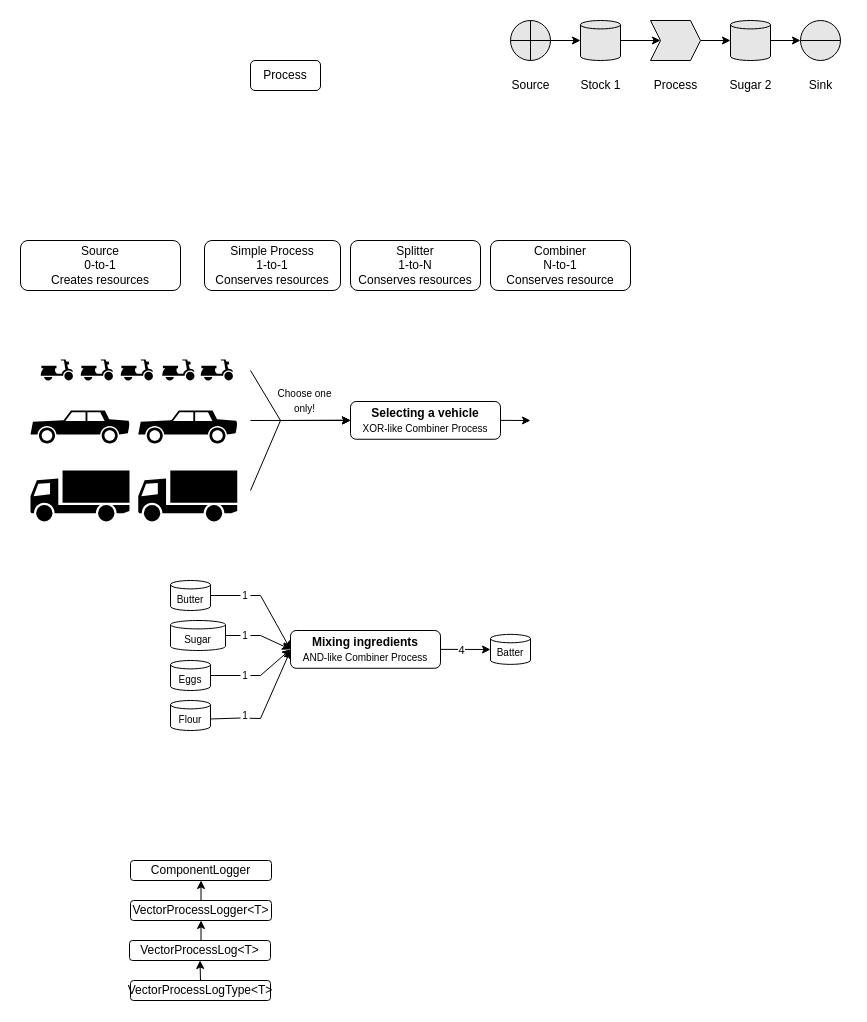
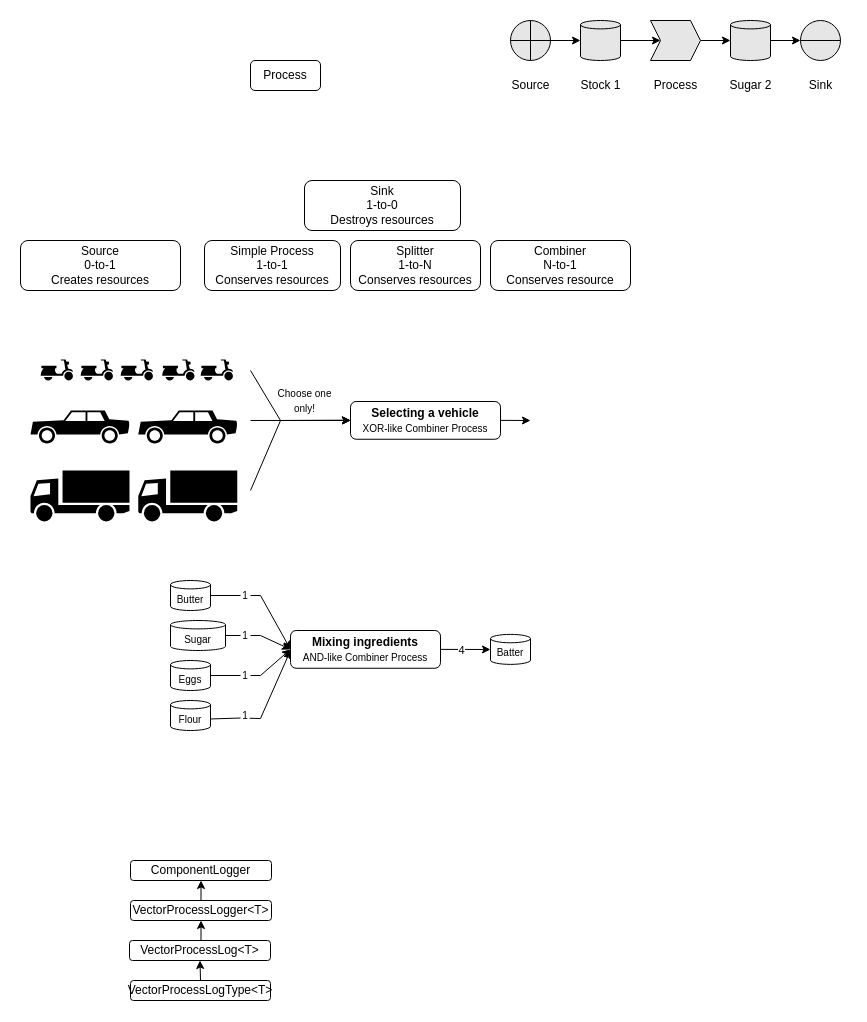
  <mxCell id="0" />
  <mxCell id="1" parent="0" />
  <mxCell id="2" value="Process" style="rounded=1;whiteSpace=wrap;html=1;" parent="1" vertex="1"><mxGeometry x="250" y="60" width="70" height="30" as="geometry" /></mxCell>
  <mxCell id="3" value="Splitter&lt;div&gt;1-to-N&lt;/div&gt;&lt;div&gt;Conserves resources&lt;/div&gt;" style="rounded=1;whiteSpace=wrap;html=1;" parent="1" vertex="1"><mxGeometry x="350" y="240" width="130" height="50" as="geometry" /></mxCell>
  <mxCell id="4" value="Combiner&lt;div&gt;N-to-1&lt;/div&gt;&lt;div&gt;Conserves resource&lt;/div&gt;" style="rounded=1;whiteSpace=wrap;html=1;" parent="1" vertex="1"><mxGeometry x="490" y="240" width="140" height="50" as="geometry" /></mxCell>
  <mxCell id="5" value="Simple Process&lt;div&gt;1-to-1&lt;/div&gt;&lt;div&gt;Conserves resources&lt;/div&gt;" style="rounded=1;whiteSpace=wrap;html=1;" parent="1" vertex="1"><mxGeometry x="204" y="240" width="136" height="50" as="geometry" /></mxCell>
  <mxCell id="6" value="Source&lt;div&gt;0-to-1&lt;/div&gt;&lt;div&gt;Creates resources&lt;/div&gt;" style="rounded=1;whiteSpace=wrap;html=1;" parent="1" vertex="1"><mxGeometry x="20" y="240" width="160" height="50" as="geometry" /></mxCell>
+ <mxCell id="7" value="Sink&lt;div&gt;1-to-0&lt;/div&gt;&lt;div&gt;Destroys resources&lt;/div&gt;" style="rounded=1;whiteSpace=wrap;html=1;" parent="1" vertex="1"><mxGeometry x="304" y="180" width="156" height="50" as="geometry" /></mxCell>
  <mxCell id="8" value="" style="shape=mxgraph.signs.transportation.truck_1;html=1;pointerEvents=1;fillColor=#000000;strokeColor=none;verticalLabelPosition=bottom;verticalAlign=top;align=center;" parent="1" vertex="1"><mxGeometry x="137.76" y="470" width="99" height="51" as="geometry" /></mxCell>
  <mxCell id="9" value="" style="shape=mxgraph.signs.transportation.car_2;html=1;pointerEvents=1;fillColor=#000000;strokeColor=none;verticalLabelPosition=bottom;verticalAlign=top;align=center;" parent="1" vertex="1"><mxGeometry x="137.76" y="410" width="100" height="33" as="geometry" /></mxCell>
  <mxCell id="10" value="" style="shape=mxgraph.signs.transportation.scooter;html=1;pointerEvents=1;fillColor=#000000;strokeColor=none;verticalLabelPosition=bottom;verticalAlign=top;align=center;" parent="1" vertex="1"><mxGeometry x="161.52" y="359" width="32.48" height="21" as="geometry" /></mxCell>
  <mxCell id="11" value="&lt;b&gt;Selecting a vehicle&lt;/b&gt;&lt;div&gt;&lt;font style=&quot;font-size: 10px;&quot;&gt;XOR-like Combiner Process&lt;/font&gt;&lt;/div&gt;" style="rounded=1;whiteSpace=wrap;html=1;" parent="1" vertex="1"><mxGeometry x="350" y="401" width="150" height="37.75" as="geometry" /></mxCell>
  <mxCell id="12" value="" style="endArrow=classic;html=1;rounded=0;entryX=0;entryY=0.5;entryDx=0;entryDy=0;" parent="1" target="11" edge="1"><mxGeometry width="50" height="50" relative="1" as="geometry"><mxPoint x="250" y="370" as="sourcePoint" /><mxPoint x="320" y="420" as="targetPoint" /><Array as="points"><mxPoint x="280" y="420" /></Array></mxGeometry></mxCell>
  <mxCell id="13" value="" style="endArrow=classic;html=1;rounded=0;entryX=0;entryY=0.5;entryDx=0;entryDy=0;" parent="1" target="11" edge="1"><mxGeometry width="50" height="50" relative="1" as="geometry"><mxPoint x="250" y="490" as="sourcePoint" /><mxPoint x="320" y="420" as="targetPoint" /><Array as="points"><mxPoint x="280" y="420" /></Array></mxGeometry></mxCell>
  <mxCell id="14" value="" style="endArrow=classic;html=1;rounded=0;entryX=0;entryY=0.5;entryDx=0;entryDy=0;" parent="1" target="11" edge="1"><mxGeometry width="50" height="50" relative="1" as="geometry"><mxPoint x="250" y="420" as="sourcePoint" /><mxPoint x="350" y="429" as="targetPoint" /><Array as="points" /></mxGeometry></mxCell>
  <mxCell id="15" value="" style="shape=mxgraph.signs.transportation.scooter;html=1;pointerEvents=1;fillColor=#000000;strokeColor=none;verticalLabelPosition=bottom;verticalAlign=top;align=center;" parent="1" vertex="1"><mxGeometry x="120" y="359" width="32.48" height="21" as="geometry" /></mxCell>
  <mxCell id="16" value="" style="shape=mxgraph.signs.transportation.scooter;html=1;pointerEvents=1;fillColor=#000000;strokeColor=none;verticalLabelPosition=bottom;verticalAlign=top;align=center;" parent="1" vertex="1"><mxGeometry x="200" y="359" width="32.48" height="21" as="geometry" /></mxCell>
  <mxCell id="17" value="" style="shape=mxgraph.signs.transportation.car_2;html=1;pointerEvents=1;fillColor=#000000;strokeColor=none;verticalLabelPosition=bottom;verticalAlign=top;align=center;" parent="1" vertex="1"><mxGeometry x="30" y="410" width="100" height="33" as="geometry" /></mxCell>
  <mxCell id="18" value="" style="shape=mxgraph.signs.transportation.truck_1;html=1;pointerEvents=1;fillColor=#000000;strokeColor=none;verticalLabelPosition=bottom;verticalAlign=top;align=center;" parent="1" vertex="1"><mxGeometry x="30" y="470" width="99" height="51" as="geometry" /></mxCell>
  <mxCell id="19" value="" style="shape=mxgraph.signs.transportation.scooter;html=1;pointerEvents=1;fillColor=#000000;strokeColor=none;verticalLabelPosition=bottom;verticalAlign=top;align=center;" parent="1" vertex="1"><mxGeometry x="80" y="359" width="32.48" height="21" as="geometry" /></mxCell>
  <mxCell id="20" value="" style="shape=mxgraph.signs.transportation.scooter;html=1;pointerEvents=1;fillColor=#000000;strokeColor=none;verticalLabelPosition=bottom;verticalAlign=top;align=center;" parent="1" vertex="1"><mxGeometry x="40" y="359" width="32.48" height="21" as="geometry" /></mxCell>
  <mxCell id="21" value="" style="endArrow=classic;html=1;rounded=0;exitX=1;exitY=0.5;exitDx=0;exitDy=0;" parent="1" source="11" edge="1"><mxGeometry width="50" height="50" relative="1" as="geometry"><mxPoint x="500" y="410" as="sourcePoint" /><mxPoint x="500" y="420" as="targetPoint" /><Array as="points" /></mxGeometry></mxCell>
  <mxCell id="22" value="&lt;font style=&quot;font-size: 10px;&quot;&gt;Choose one&lt;/font&gt;&lt;div&gt;&lt;font style=&quot;font-size: 10px;&quot;&gt;only!&lt;/font&gt;&lt;/div&gt;" style="text;html=1;align=center;verticalAlign=middle;resizable=0;points=[];autosize=1;strokeColor=none;fillColor=none;" parent="1" vertex="1"><mxGeometry x="264" y="380" width="80" height="40" as="geometry" /></mxCell>
  <mxCell id="23" value="&lt;font style=&quot;font-size: 10px;&quot;&gt;Butter&lt;/font&gt;" style="shape=cylinder3;whiteSpace=wrap;html=1;boundedLbl=1;backgroundOutline=1;size=4.2;" parent="1" vertex="1"><mxGeometry x="170" y="580" width="40" height="30" as="geometry" /></mxCell>
  <mxCell id="24" value="&lt;font style=&quot;font-size: 10px;&quot;&gt;Sugar&lt;/font&gt;" style="shape=cylinder3;whiteSpace=wrap;html=1;boundedLbl=1;backgroundOutline=1;size=4.2;" parent="1" vertex="1"><mxGeometry x="170" y="620" width="55" height="30" as="geometry" /></mxCell>
  <mxCell id="25" value="&lt;font style=&quot;font-size: 10px;&quot;&gt;Eggs&lt;/font&gt;" style="shape=cylinder3;whiteSpace=wrap;html=1;boundedLbl=1;backgroundOutline=1;size=4.2;" parent="1" vertex="1"><mxGeometry x="170" y="660" width="40" height="30" as="geometry" /></mxCell>
  <mxCell id="26" value="&lt;font style=&quot;font-size: 10px;&quot;&gt;Flour&lt;/font&gt;" style="shape=cylinder3;whiteSpace=wrap;html=1;boundedLbl=1;backgroundOutline=1;size=4.2;" parent="1" vertex="1"><mxGeometry x="170" y="700" width="40" height="30" as="geometry" /></mxCell>
  <mxCell id="27" value="&lt;b&gt;Mixing ingredients&lt;/b&gt;&lt;br&gt;&lt;div&gt;&lt;font style=&quot;font-size: 10px;&quot;&gt;AND-like Combiner Process&lt;/font&gt;&lt;/div&gt;" style="rounded=1;whiteSpace=wrap;html=1;" parent="1" vertex="1"><mxGeometry x="290" y="630" width="150" height="37.75" as="geometry" /></mxCell>
  <mxCell id="28" value="" style="endArrow=classic;html=1;rounded=0;entryX=0;entryY=0.5;entryDx=0;entryDy=0;exitX=1;exitY=0.5;exitDx=0;exitDy=0;exitPerimeter=0;" parent="1" source="35" target="27" edge="1"><mxGeometry width="50" height="50" relative="1" as="geometry"><mxPoint x="235" y="600" as="sourcePoint" /><mxPoint x="335" y="530" as="targetPoint" /><Array as="points"><mxPoint x="260" y="595" /></Array></mxGeometry></mxCell>
  <mxCell id="29" value="" style="endArrow=classic;html=1;rounded=0;entryX=0;entryY=0.5;entryDx=0;entryDy=0;exitX=1;exitY=0.5;exitDx=0;exitDy=0;exitPerimeter=0;" parent="1" source="37" target="27" edge="1"><mxGeometry width="50" height="50" relative="1" as="geometry"><mxPoint x="220" y="605" as="sourcePoint" /><mxPoint x="301" y="662" as="targetPoint" /><Array as="points"><mxPoint x="260" y="635" /></Array></mxGeometry></mxCell>
  <mxCell id="30" value="" style="endArrow=classic;html=1;rounded=0;entryX=0;entryY=0.5;entryDx=0;entryDy=0;exitX=1;exitY=0.5;exitDx=0;exitDy=0;exitPerimeter=0;" parent="1" source="39" target="27" edge="1"><mxGeometry width="50" height="50" relative="1" as="geometry"><mxPoint x="220" y="645" as="sourcePoint" /><mxPoint x="300" y="659" as="targetPoint" /><Array as="points"><mxPoint x="260" y="675" /></Array></mxGeometry></mxCell>
  <mxCell id="31" value="" style="endArrow=classic;html=1;rounded=0;entryX=0;entryY=0.5;entryDx=0;entryDy=0;exitX=0.911;exitY=0.776;exitDx=0;exitDy=0;exitPerimeter=0;" parent="1" source="41" edge="1"><mxGeometry width="50" height="50" relative="1" as="geometry"><mxPoint x="210" y="718.47" as="sourcePoint" /><mxPoint x="290" y="650.005" as="targetPoint" /><Array as="points"><mxPoint x="260" y="718" /></Array></mxGeometry></mxCell>
  <mxCell id="32" value="" style="endArrow=classic;html=1;rounded=0;exitX=1;exitY=0.5;exitDx=0;exitDy=0;" parent="1" source="27" edge="1"><mxGeometry width="50" height="50" relative="1" as="geometry"><mxPoint x="220" y="605" as="sourcePoint" /><mxPoint x="490" y="649" as="targetPoint" /><Array as="points" /></mxGeometry></mxCell>
  <mxCell id="33" value="4" style="edgeLabel;html=1;align=center;verticalAlign=middle;resizable=0;points=[];" parent="32" vertex="1" connectable="0"><mxGeometry x="-0.173" y="-1" relative="1" as="geometry"><mxPoint as="offset" /></mxGeometry></mxCell>
  <mxCell id="34" value="" style="endArrow=none;html=1;rounded=0;entryX=0;entryY=0.5;entryDx=0;entryDy=0;exitX=1;exitY=0.5;exitDx=0;exitDy=0;exitPerimeter=0;startFill=0;" parent="1" source="23" target="35" edge="1"><mxGeometry width="50" height="50" relative="1" as="geometry"><mxPoint x="210" y="595" as="sourcePoint" /><mxPoint x="290" y="649" as="targetPoint" /><Array as="points" /></mxGeometry></mxCell>
  <mxCell id="35" value="&lt;font style=&quot;font-size: 10px;&quot;&gt;1&lt;/font&gt;" style="text;html=1;align=center;verticalAlign=middle;whiteSpace=wrap;rounded=0;" parent="1" vertex="1"><mxGeometry x="240" y="590" width="10" height="10" as="geometry" /></mxCell>
  <mxCell id="36" value="" style="endArrow=none;html=1;rounded=0;entryX=0;entryY=0.5;entryDx=0;entryDy=0;exitX=1;exitY=0.5;exitDx=0;exitDy=0;exitPerimeter=0;startFill=0;" parent="1" source="24" target="37" edge="1"><mxGeometry width="50" height="50" relative="1" as="geometry"><mxPoint x="210" y="635" as="sourcePoint" /><mxPoint x="290" y="649" as="targetPoint" /><Array as="points" /></mxGeometry></mxCell>
  <mxCell id="37" value="&lt;font style=&quot;font-size: 10px;&quot;&gt;1&lt;/font&gt;" style="text;html=1;align=center;verticalAlign=middle;whiteSpace=wrap;rounded=0;" parent="1" vertex="1"><mxGeometry x="240" y="630" width="10" height="10" as="geometry" /></mxCell>
  <mxCell id="38" value="" style="endArrow=none;html=1;rounded=0;entryX=0;entryY=0.5;entryDx=0;entryDy=0;exitX=1;exitY=0.5;exitDx=0;exitDy=0;exitPerimeter=0;startFill=0;" parent="1" source="25" target="39" edge="1"><mxGeometry width="50" height="50" relative="1" as="geometry"><mxPoint x="210" y="675" as="sourcePoint" /><mxPoint x="290" y="649" as="targetPoint" /><Array as="points" /></mxGeometry></mxCell>
  <mxCell id="39" value="&lt;font style=&quot;font-size: 10px;&quot;&gt;1&lt;/font&gt;" style="text;html=1;align=center;verticalAlign=middle;whiteSpace=wrap;rounded=0;" parent="1" vertex="1"><mxGeometry x="240" y="670" width="10" height="10" as="geometry" /></mxCell>
  <mxCell id="40" value="" style="endArrow=none;html=1;rounded=0;entryX=0;entryY=0.75;entryDx=0;entryDy=0;exitX=1;exitY=0.578;exitDx=0;exitDy=0;exitPerimeter=0;startFill=0;" parent="1" target="41" edge="1"><mxGeometry width="50" height="50" relative="1" as="geometry"><mxPoint x="210" y="718.47" as="sourcePoint" /><mxPoint x="290" y="650.005" as="targetPoint" /><Array as="points" /></mxGeometry></mxCell>
  <mxCell id="41" value="&lt;font style=&quot;font-size: 10px;&quot;&gt;1&lt;/font&gt;" style="text;html=1;align=center;verticalAlign=middle;whiteSpace=wrap;rounded=0;" parent="1" vertex="1"><mxGeometry x="240" y="710" width="10" height="10" as="geometry" /></mxCell>
  <mxCell id="42" value="&lt;font style=&quot;font-size: 10px;&quot;&gt;Batter&lt;/font&gt;" style="shape=cylinder3;whiteSpace=wrap;html=1;boundedLbl=1;backgroundOutline=1;size=4.2;" parent="1" vertex="1"><mxGeometry x="490" y="633.88" width="40" height="30" as="geometry" /></mxCell>
  <mxCell id="43" value="" style="endArrow=classic;html=1;rounded=0;exitX=1;exitY=0.5;exitDx=0;exitDy=0;" parent="1" source="11" edge="1"><mxGeometry width="50" height="50" relative="1" as="geometry"><mxPoint x="260" y="430" as="sourcePoint" /><mxPoint x="530" y="420" as="targetPoint" /><Array as="points" /></mxGeometry></mxCell>
  <mxCell id="44" style="edgeStyle=orthogonalEdgeStyle;rounded=0;orthogonalLoop=1;jettySize=auto;html=1;exitX=0.5;exitY=0;exitDx=0;exitDy=0;entryX=0.5;entryY=1;entryDx=0;entryDy=0;" parent="1" source="45" target="49" edge="1"><mxGeometry relative="1" as="geometry" /></mxCell>
  <mxCell id="45" value="VectorProcessLog&amp;lt;T&amp;gt;" style="rounded=1;whiteSpace=wrap;html=1;" parent="1" vertex="1"><mxGeometry x="129" y="940" width="141" height="20" as="geometry" /></mxCell>
  <mxCell id="46" style="edgeStyle=orthogonalEdgeStyle;rounded=0;orthogonalLoop=1;jettySize=auto;html=1;exitX=0.5;exitY=0;exitDx=0;exitDy=0;entryX=0.5;entryY=1;entryDx=0;entryDy=0;" parent="1" source="47" target="45" edge="1"><mxGeometry relative="1" as="geometry" /></mxCell>
  <mxCell id="47" value="VectorProcessLogType&amp;lt;T&amp;gt;" style="rounded=1;whiteSpace=wrap;html=1;" parent="1" vertex="1"><mxGeometry x="130" y="980" width="140" height="20" as="geometry" /></mxCell>
  <mxCell id="48" style="edgeStyle=orthogonalEdgeStyle;rounded=0;orthogonalLoop=1;jettySize=auto;html=1;exitX=0.5;exitY=0;exitDx=0;exitDy=0;entryX=0.5;entryY=1;entryDx=0;entryDy=0;" parent="1" source="49" target="50" edge="1"><mxGeometry relative="1" as="geometry" /></mxCell>
  <mxCell id="49" value="VectorProcessLogger&amp;lt;T&amp;gt;" style="rounded=1;whiteSpace=wrap;html=1;" parent="1" vertex="1"><mxGeometry x="130" y="900" width="141" height="20" as="geometry" /></mxCell>
  <mxCell id="50" value="ComponentLogger" style="rounded=1;whiteSpace=wrap;html=1;" parent="1" vertex="1"><mxGeometry x="130" y="860" width="141" height="20" as="geometry" /></mxCell>
  <mxCell id="51" value="" style="edgeStyle=orthogonalEdgeStyle;rounded=0;orthogonalLoop=1;jettySize=auto;html=1;" parent="1" source="52" target="54" edge="1"><mxGeometry relative="1" as="geometry" /></mxCell>
  <mxCell id="52" value="" style="shape=cylinder3;whiteSpace=wrap;html=1;boundedLbl=1;backgroundOutline=1;size=4.2;fillColor=#E6E6E6;" parent="1" vertex="1"><mxGeometry x="580" y="20" width="40" height="40" as="geometry" /></mxCell>
  <mxCell id="53" value="" style="edgeStyle=orthogonalEdgeStyle;rounded=0;orthogonalLoop=1;jettySize=auto;html=1;" parent="1" source="54" target="56" edge="1"><mxGeometry relative="1" as="geometry" /></mxCell>
  <mxCell id="54" value="" style="shape=step;perimeter=stepPerimeter;whiteSpace=wrap;html=1;fixedSize=1;size=10;fillColor=#E6E6E6;" parent="1" vertex="1"><mxGeometry x="650" y="20" width="50" height="40" as="geometry" /></mxCell>
  <mxCell id="55" value="" style="edgeStyle=orthogonalEdgeStyle;rounded=0;orthogonalLoop=1;jettySize=auto;html=1;" edge="1" parent="1" source="56" target="59"><mxGeometry relative="1" as="geometry" /></mxCell>
  <mxCell id="56" value="" style="shape=cylinder3;whiteSpace=wrap;html=1;boundedLbl=1;backgroundOutline=1;size=4.2;fillColor=#E6E6E6;" parent="1" vertex="1"><mxGeometry x="730" y="20" width="40" height="40" as="geometry" /></mxCell>
  <mxCell id="57" value="" style="edgeStyle=orthogonalEdgeStyle;rounded=0;orthogonalLoop=1;jettySize=auto;html=1;" edge="1" parent="1" source="58" target="52"><mxGeometry relative="1" as="geometry" /></mxCell>
  <mxCell id="58" value="" style="shape=orEllipse;perimeter=ellipsePerimeter;whiteSpace=wrap;html=1;backgroundOutline=1;fillColor=#E6E6E6;" vertex="1" parent="1"><mxGeometry x="510" y="20" width="40" height="40" as="geometry" /></mxCell>
  <mxCell id="59" value="" style="shape=lineEllipse;perimeter=ellipsePerimeter;whiteSpace=wrap;html=1;backgroundOutline=1;fillColor=#E6E6E6;" vertex="1" parent="1"><mxGeometry x="800" y="20" width="40" height="40" as="geometry" /></mxCell>
  <mxCell id="60" value="Stock 1" style="text;html=1;align=center;verticalAlign=middle;resizable=0;points=[];autosize=1;strokeColor=none;fillColor=none;" vertex="1" parent="1"><mxGeometry x="570" y="70" width="60" height="30" as="geometry" /></mxCell>
  <mxCell id="61" value="Process" style="text;html=1;align=center;verticalAlign=middle;resizable=0;points=[];autosize=1;strokeColor=none;fillColor=none;" vertex="1" parent="1"><mxGeometry x="640" y="70" width="70" height="30" as="geometry" /></mxCell>
  <mxCell id="62" value="Sugar 2" style="text;html=1;align=center;verticalAlign=middle;resizable=0;points=[];autosize=1;strokeColor=none;fillColor=none;" vertex="1" parent="1"><mxGeometry x="720" y="70" width="60" height="30" as="geometry" /></mxCell>
  <mxCell id="63" value="Sink" style="text;html=1;align=center;verticalAlign=middle;resizable=0;points=[];autosize=1;strokeColor=none;fillColor=none;" vertex="1" parent="1"><mxGeometry x="795" y="70" width="50" height="30" as="geometry" /></mxCell>
  <mxCell id="64" value="Source" style="text;html=1;align=center;verticalAlign=middle;resizable=0;points=[];autosize=1;strokeColor=none;fillColor=none;" vertex="1" parent="1"><mxGeometry x="500" y="70" width="60" height="30" as="geometry" /></mxCell>
